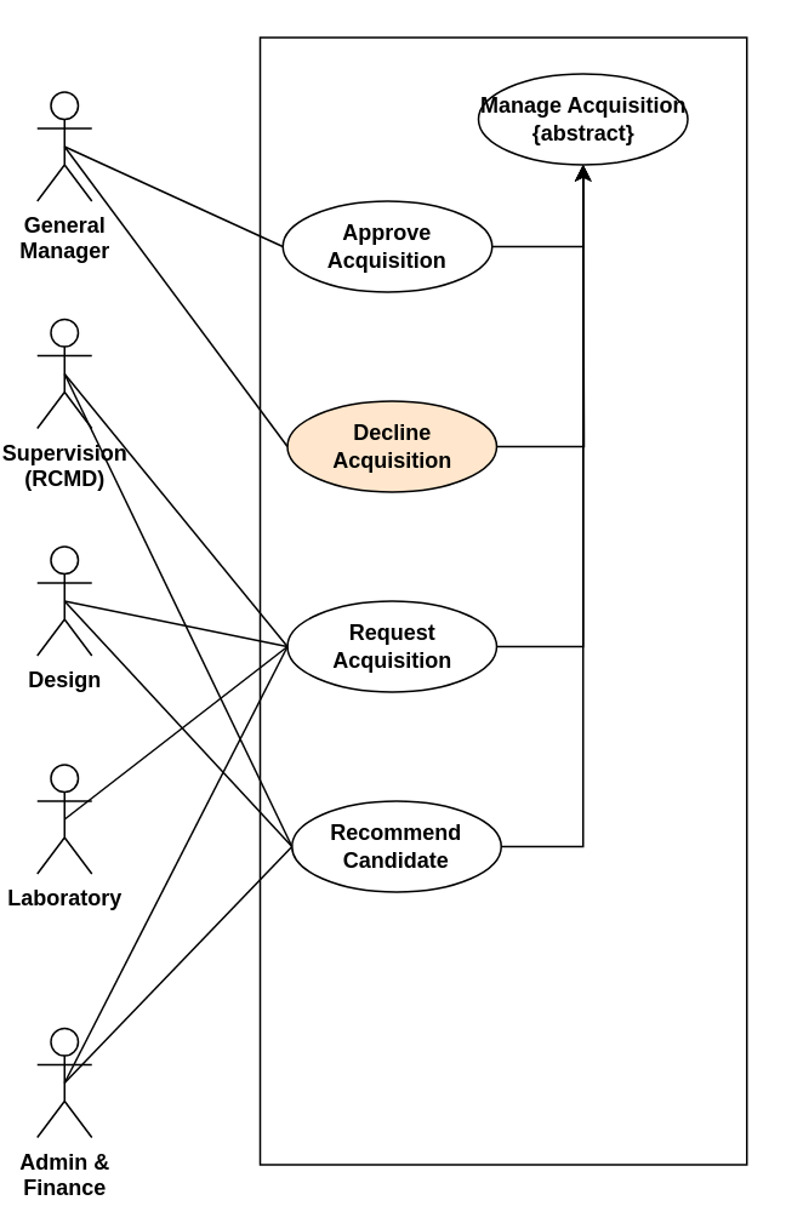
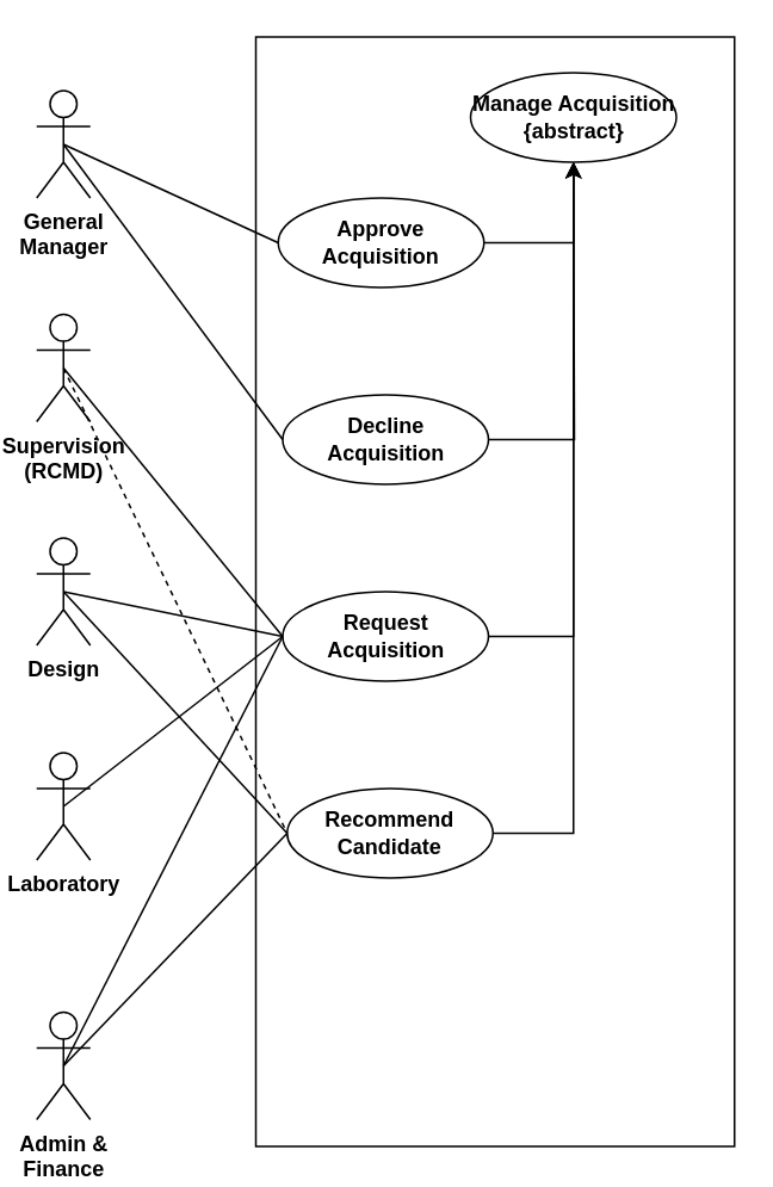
  <mxCell id="0" />
  <mxCell id="1" parent="0" />
  <mxCell id="2" value="" style="rounded=0;whiteSpace=wrap;html=1;" vertex="1" parent="1"><mxGeometry x="142.5" y="20" width="267.5" height="620" as="geometry" /></mxCell>
  <mxCell id="3" value="Manage Acquisition&lt;br&gt;{abstract}" style="ellipse;whiteSpace=wrap;html=1;fontStyle=1;align=center;horizontal=1;labelBackgroundColor=none;labelBorderColor=none;shadow=0;" vertex="1" parent="1"><mxGeometry x="262.5" y="40" width="115" height="50" as="geometry" /></mxCell>
  <mxCell id="4" style="edgeStyle=orthogonalEdgeStyle;rounded=0;orthogonalLoop=1;jettySize=auto;html=1;exitX=1;exitY=0.5;exitDx=0;exitDy=0;entryX=0.5;entryY=1;entryDx=0;entryDy=0;" edge="1" parent="1" source="5" target="3"><mxGeometry relative="1" as="geometry" /></mxCell>
  <mxCell id="5" value="Approve&lt;br&gt;Acquisition" style="ellipse;whiteSpace=wrap;html=1;fontStyle=1;align=center;horizontal=1;labelBackgroundColor=none;labelBorderColor=none;shadow=0;" vertex="1" parent="1"><mxGeometry x="155" y="110" width="115" height="50" as="geometry" /></mxCell>
  <mxCell id="6" style="edgeStyle=orthogonalEdgeStyle;rounded=0;orthogonalLoop=1;jettySize=auto;html=1;exitX=1;exitY=0.5;exitDx=0;exitDy=0;entryX=0.5;entryY=1;entryDx=0;entryDy=0;" edge="1" parent="1" source="7" target="3"><mxGeometry relative="1" as="geometry" /></mxCell>
  <mxCell id="7" value="Request&lt;br&gt;Acquisition" style="ellipse;whiteSpace=wrap;html=1;fontStyle=1;align=center;horizontal=1;labelBackgroundColor=none;labelBorderColor=none;shadow=0;" vertex="1" parent="1"><mxGeometry x="157.5" y="330" width="115" height="50" as="geometry" /></mxCell>
  <mxCell id="8" style="edgeStyle=orthogonalEdgeStyle;rounded=0;orthogonalLoop=1;jettySize=auto;html=1;exitX=1;exitY=0.5;exitDx=0;exitDy=0;" edge="1" parent="1" source="9"><mxGeometry relative="1" as="geometry"><mxPoint x="320" y="90" as="targetPoint" /></mxGeometry></mxCell>
- <mxCell id="9" value="Decline&lt;br&gt;Acquisition" style="ellipse;whiteSpace=wrap;html=1;fontStyle=1;align=center;horizontal=1;labelBackgroundColor=none;labelBorderColor=none;shadow=0;fillColor=#ffe6cc;" vertex="1" parent="1"><mxGeometry x="157.5" y="220" width="115" height="50" as="geometry" /></mxCell>
+ <mxCell id="9" value="Decline&lt;br&gt;Acquisition" style="ellipse;whiteSpace=wrap;html=1;fontStyle=1;align=center;horizontal=1;labelBackgroundColor=none;labelBorderColor=none;shadow=0;" vertex="1" parent="1"><mxGeometry x="157.5" y="220" width="115" height="50" as="geometry" /></mxCell>
  <mxCell id="10" value="General&lt;br&gt;Manager" style="shape=umlActor;verticalLabelPosition=bottom;labelBackgroundColor=#ffffff;verticalAlign=top;html=1;outlineConnect=0;fontStyle=1" vertex="1" parent="1"><mxGeometry x="20" y="50" width="30" height="60" as="geometry" /></mxCell>
  <mxCell id="11" value="" style="endArrow=none;html=1;entryX=0;entryY=0.5;entryDx=0;entryDy=0;exitX=0.5;exitY=0.5;exitDx=0;exitDy=0;exitPerimeter=0;" edge="1" parent="1" source="10" target="5"><mxGeometry width="50" height="50" relative="1" as="geometry"><mxPoint x="0" y="240" as="sourcePoint" /><mxPoint x="107.5" y="325" as="targetPoint" /></mxGeometry></mxCell>
  <mxCell id="12" value="" style="endArrow=none;html=1;entryX=0;entryY=0.5;entryDx=0;entryDy=0;exitX=0.5;exitY=0.5;exitDx=0;exitDy=0;exitPerimeter=0;" edge="1" parent="1" source="10" target="9"><mxGeometry width="50" height="50" relative="1" as="geometry"><mxPoint x="45" y="90" as="sourcePoint" /><mxPoint x="165" y="145" as="targetPoint" /></mxGeometry></mxCell>
  <mxCell id="13" value="Supervision&lt;br&gt;(RCMD)" style="shape=umlActor;verticalLabelPosition=bottom;labelBackgroundColor=#ffffff;verticalAlign=top;html=1;outlineConnect=0;fontStyle=1" vertex="1" parent="1"><mxGeometry x="20" y="175" width="30" height="60" as="geometry" /></mxCell>
  <mxCell id="14" value="" style="endArrow=none;html=1;entryX=0;entryY=0.5;entryDx=0;entryDy=0;exitX=0.5;exitY=0.5;exitDx=0;exitDy=0;exitPerimeter=0;" edge="1" parent="1" source="13" target="7"><mxGeometry width="50" height="50" relative="1" as="geometry"><mxPoint x="45" y="90" as="sourcePoint" /><mxPoint x="167.5" y="215" as="targetPoint" /></mxGeometry></mxCell>
  <mxCell id="15" value="Design&lt;br&gt;" style="shape=umlActor;verticalLabelPosition=bottom;labelBackgroundColor=#ffffff;verticalAlign=top;html=1;outlineConnect=0;fontStyle=1" vertex="1" parent="1"><mxGeometry x="20" y="300" width="30" height="60" as="geometry" /></mxCell>
  <mxCell id="16" value="" style="endArrow=none;html=1;entryX=0;entryY=0.5;entryDx=0;entryDy=0;exitX=0.5;exitY=0.5;exitDx=0;exitDy=0;exitPerimeter=0;" edge="1" parent="1" source="15" target="7"><mxGeometry width="50" height="50" relative="1" as="geometry"><mxPoint x="45" y="240" as="sourcePoint" /><mxPoint x="167.5" y="285" as="targetPoint" /></mxGeometry></mxCell>
  <mxCell id="17" value="Laboratory" style="shape=umlActor;verticalLabelPosition=bottom;labelBackgroundColor=#ffffff;verticalAlign=top;html=1;outlineConnect=0;fontStyle=1" vertex="1" parent="1"><mxGeometry x="20" y="420" width="30" height="60" as="geometry" /></mxCell>
  <mxCell id="18" value="Admin &amp;amp;&lt;br&gt;Finance" style="shape=umlActor;verticalLabelPosition=bottom;labelBackgroundColor=#ffffff;verticalAlign=top;html=1;outlineConnect=0;fontStyle=1" vertex="1" parent="1"><mxGeometry x="20" y="565" width="30" height="60" as="geometry" /></mxCell>
  <mxCell id="19" value="" style="endArrow=none;html=1;entryX=0;entryY=0.5;entryDx=0;entryDy=0;exitX=0.5;exitY=0.5;exitDx=0;exitDy=0;exitPerimeter=0;" edge="1" parent="1" source="17" target="7"><mxGeometry width="50" height="50" relative="1" as="geometry"><mxPoint x="45" y="340" as="sourcePoint" /><mxPoint x="167.5" y="285" as="targetPoint" /></mxGeometry></mxCell>
  <mxCell id="20" value="" style="endArrow=none;html=1;exitX=0.5;exitY=0.5;exitDx=0;exitDy=0;exitPerimeter=0;entryX=0;entryY=0.5;entryDx=0;entryDy=0;" edge="1" parent="1" source="18" target="7"><mxGeometry width="50" height="50" relative="1" as="geometry"><mxPoint x="45" y="460" as="sourcePoint" /><mxPoint x="150" y="270" as="targetPoint" /></mxGeometry></mxCell>
  <mxCell id="21" style="edgeStyle=orthogonalEdgeStyle;rounded=0;orthogonalLoop=1;jettySize=auto;html=1;exitX=1;exitY=0.5;exitDx=0;exitDy=0;entryX=0.5;entryY=1;entryDx=0;entryDy=0;" edge="1" parent="1" source="22" target="3"><mxGeometry relative="1" as="geometry" /></mxCell>
  <mxCell id="22" value="Recommend Candidate" style="ellipse;whiteSpace=wrap;html=1;fontStyle=1;align=center;horizontal=1;labelBackgroundColor=none;labelBorderColor=none;shadow=0;" vertex="1" parent="1"><mxGeometry x="160" y="440" width="115" height="50" as="geometry" /></mxCell>
- <mxCell id="23" value="" style="endArrow=none;html=1;entryX=0;entryY=0.5;entryDx=0;entryDy=0;exitX=0.5;exitY=0.5;exitDx=0;exitDy=0;exitPerimeter=0;" edge="1" parent="1" source="13" target="22"><mxGeometry width="50" height="50" relative="1" as="geometry"><mxPoint x="45" y="215" as="sourcePoint" /><mxPoint x="167.5" y="285" as="targetPoint" /></mxGeometry></mxCell>
+ <mxCell id="23" value="" style="endArrow=none;html=1;entryX=0;entryY=0.5;entryDx=0;entryDy=0;exitX=0.5;exitY=0.5;exitDx=0;exitDy=0;exitPerimeter=0;dashed=1;" edge="1" parent="1" source="13" target="22"><mxGeometry width="50" height="50" relative="1" as="geometry"><mxPoint x="45" y="215" as="sourcePoint" /><mxPoint x="167.5" y="285" as="targetPoint" /></mxGeometry></mxCell>
  <mxCell id="24" value="" style="endArrow=none;html=1;entryX=0;entryY=0.5;entryDx=0;entryDy=0;exitX=0.5;exitY=0.5;exitDx=0;exitDy=0;exitPerimeter=0;" edge="1" parent="1" source="15" target="22"><mxGeometry width="50" height="50" relative="1" as="geometry"><mxPoint x="45" y="215" as="sourcePoint" /><mxPoint x="167.5" y="365" as="targetPoint" /></mxGeometry></mxCell>
  <mxCell id="25" value="" style="endArrow=none;html=1;exitX=0.5;exitY=0.5;exitDx=0;exitDy=0;exitPerimeter=0;entryX=0;entryY=0.5;entryDx=0;entryDy=0;" edge="1" parent="1" source="18" target="22"><mxGeometry width="50" height="50" relative="1" as="geometry"><mxPoint x="45" y="580" as="sourcePoint" /><mxPoint x="167.5" y="285" as="targetPoint" /></mxGeometry></mxCell>
